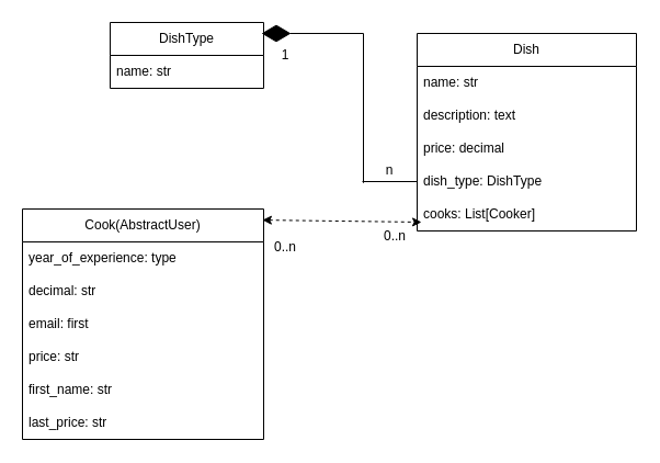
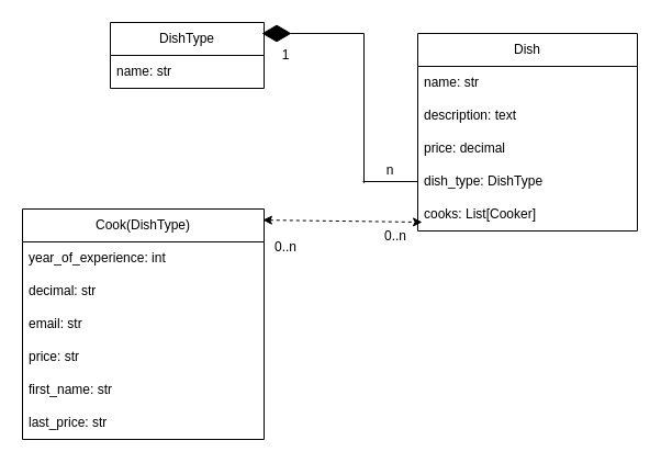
  <mxCell id="0" />
  <mxCell id="1" parent="0" />
  <mxCell id="2" value="DishType" style="swimlane;fontStyle=0;childLayout=stackLayout;horizontal=1;startSize=30;horizontalStack=0;resizeParent=1;resizeParentMax=0;resizeLast=0;collapsible=1;marginBottom=0;whiteSpace=wrap;html=1;" vertex="1" parent="1"><mxGeometry x="100" y="20" width="140" height="60" as="geometry" /></mxCell>
  <mxCell id="3" value="name: str" style="text;strokeColor=none;fillColor=none;align=left;verticalAlign=middle;spacingLeft=4;spacingRight=4;overflow=hidden;points=[[0,0.5],[1,0.5]];portConstraint=eastwest;rotatable=0;whiteSpace=wrap;html=1;" vertex="1" parent="2"><mxGeometry y="30" width="140" height="30" as="geometry" /></mxCell>
  <mxCell id="4" value="Dish" style="swimlane;fontStyle=0;childLayout=stackLayout;horizontal=1;startSize=30;horizontalStack=0;resizeParent=1;resizeParentMax=0;resizeLast=0;collapsible=1;marginBottom=0;whiteSpace=wrap;html=1;" vertex="1" parent="1"><mxGeometry x="380" y="30" width="200" height="180" as="geometry"><mxRectangle x="440" y="30" width="60" height="30" as="alternateBounds" /></mxGeometry></mxCell>
  <mxCell id="5" value="name: str&lt;span style=&quot;white-space: pre;&quot;&gt;&#09;&lt;/span&gt;" style="text;strokeColor=none;fillColor=none;align=left;verticalAlign=middle;spacingLeft=4;spacingRight=4;overflow=hidden;points=[[0,0.5],[1,0.5]];portConstraint=eastwest;rotatable=0;whiteSpace=wrap;html=1;" vertex="1" parent="4"><mxGeometry y="30" width="200" height="30" as="geometry" /></mxCell>
  <mxCell id="6" value="description: text" style="text;strokeColor=none;fillColor=none;align=left;verticalAlign=middle;spacingLeft=4;spacingRight=4;overflow=hidden;points=[[0,0.5],[1,0.5]];portConstraint=eastwest;rotatable=0;whiteSpace=wrap;html=1;" vertex="1" parent="4"><mxGeometry y="60" width="200" height="30" as="geometry" /></mxCell>
  <mxCell id="7" value="price: decimal" style="text;strokeColor=none;fillColor=none;align=left;verticalAlign=middle;spacingLeft=4;spacingRight=4;overflow=hidden;points=[[0,0.5],[1,0.5]];portConstraint=eastwest;rotatable=0;whiteSpace=wrap;html=1;" vertex="1" parent="4"><mxGeometry y="90" width="200" height="30" as="geometry" /></mxCell>
  <mxCell id="8" value="dish_type: DishType" style="text;strokeColor=none;fillColor=none;align=left;verticalAlign=middle;spacingLeft=4;spacingRight=4;overflow=hidden;points=[[0,0.5],[1,0.5]];portConstraint=eastwest;rotatable=0;whiteSpace=wrap;html=1;" vertex="1" parent="4"><mxGeometry y="120" width="200" height="30" as="geometry" /></mxCell>
  <mxCell id="9" value="cooks: List[Cooker]" style="text;strokeColor=none;fillColor=none;align=left;verticalAlign=middle;spacingLeft=4;spacingRight=4;overflow=hidden;points=[[0,0.5],[1,0.5]];portConstraint=eastwest;rotatable=0;whiteSpace=wrap;html=1;" vertex="1" parent="4"><mxGeometry y="150" width="200" height="30" as="geometry" /></mxCell>
- <mxCell id="10" value="Cook(AbstractUser)" style="swimlane;fontStyle=0;childLayout=stackLayout;horizontal=1;startSize=30;horizontalStack=0;resizeParent=1;resizeParentMax=0;resizeLast=0;collapsible=1;marginBottom=0;whiteSpace=wrap;html=1;" vertex="1" parent="1"><mxGeometry x="20" y="190" width="220" height="210" as="geometry" /></mxCell>
- <mxCell id="11" value="year_of_experience: type" style="text;strokeColor=none;fillColor=none;align=left;verticalAlign=middle;spacingLeft=4;spacingRight=4;overflow=hidden;points=[[0,0.5],[1,0.5]];portConstraint=eastwest;rotatable=0;whiteSpace=wrap;html=1;" vertex="1" parent="10"><mxGeometry y="30" width="220" height="30" as="geometry" /></mxCell>
+ <mxCell id="10" value="Cook(DishType)" style="swimlane;fontStyle=0;childLayout=stackLayout;horizontal=1;startSize=30;horizontalStack=0;resizeParent=1;resizeParentMax=0;resizeLast=0;collapsible=1;marginBottom=0;whiteSpace=wrap;html=1;" vertex="1" parent="1"><mxGeometry x="20" y="190" width="220" height="210" as="geometry" /></mxCell>
+ <mxCell id="11" value="year_of_experience: int" style="text;strokeColor=none;fillColor=none;align=left;verticalAlign=middle;spacingLeft=4;spacingRight=4;overflow=hidden;points=[[0,0.5],[1,0.5]];portConstraint=eastwest;rotatable=0;whiteSpace=wrap;html=1;" vertex="1" parent="10"><mxGeometry y="30" width="220" height="30" as="geometry" /></mxCell>
  <mxCell id="12" value="decimal: str" style="text;strokeColor=none;fillColor=none;align=left;verticalAlign=middle;spacingLeft=4;spacingRight=4;overflow=hidden;points=[[0,0.5],[1,0.5]];portConstraint=eastwest;rotatable=0;whiteSpace=wrap;html=1;" vertex="1" parent="10"><mxGeometry y="60" width="220" height="30" as="geometry" /></mxCell>
- <mxCell id="13" value="email: first" style="text;strokeColor=none;fillColor=none;align=left;verticalAlign=middle;spacingLeft=4;spacingRight=4;overflow=hidden;points=[[0,0.5],[1,0.5]];portConstraint=eastwest;rotatable=0;whiteSpace=wrap;html=1;" vertex="1" parent="10"><mxGeometry y="90" width="220" height="30" as="geometry" /></mxCell>
+ <mxCell id="13" value="email: str" style="text;strokeColor=none;fillColor=none;align=left;verticalAlign=middle;spacingLeft=4;spacingRight=4;overflow=hidden;points=[[0,0.5],[1,0.5]];portConstraint=eastwest;rotatable=0;whiteSpace=wrap;html=1;" vertex="1" parent="10"><mxGeometry y="90" width="220" height="30" as="geometry" /></mxCell>
  <mxCell id="14" value="price: str" style="text;strokeColor=none;fillColor=none;align=left;verticalAlign=middle;spacingLeft=4;spacingRight=4;overflow=hidden;points=[[0,0.5],[1,0.5]];portConstraint=eastwest;rotatable=0;whiteSpace=wrap;html=1;" vertex="1" parent="10"><mxGeometry y="120" width="220" height="30" as="geometry" /></mxCell>
  <mxCell id="15" value="first_name: str" style="text;strokeColor=none;fillColor=none;align=left;verticalAlign=middle;spacingLeft=4;spacingRight=4;overflow=hidden;points=[[0,0.5],[1,0.5]];portConstraint=eastwest;rotatable=0;whiteSpace=wrap;html=1;" vertex="1" parent="10"><mxGeometry y="150" width="220" height="30" as="geometry" /></mxCell>
  <mxCell id="16" value="last_price: str" style="text;strokeColor=none;fillColor=none;align=left;verticalAlign=middle;spacingLeft=4;spacingRight=4;overflow=hidden;points=[[0,0.5],[1,0.5]];portConstraint=eastwest;rotatable=0;whiteSpace=wrap;html=1;" vertex="1" parent="10"><mxGeometry y="180" width="220" height="30" as="geometry" /></mxCell>
  <mxCell id="17" value="" style="endArrow=classic;startArrow=classic;html=1;rounded=0;exitX=0.995;exitY=0.048;exitDx=0;exitDy=0;exitPerimeter=0;entryX=0.02;entryY=0.733;entryDx=0;entryDy=0;entryPerimeter=0;dashed=1;" edge="1" parent="1" source="10" target="9"><mxGeometry width="50" height="50" relative="1" as="geometry"><mxPoint x="250" y="210" as="sourcePoint" /><mxPoint x="300" y="160" as="targetPoint" /><Array as="points" /></mxGeometry></mxCell>
  <mxCell id="18" value="0..n" style="text;strokeColor=none;align=center;fillColor=none;html=1;verticalAlign=middle;whiteSpace=wrap;rounded=0;" vertex="1" parent="1"><mxGeometry x="230" y="210" width="60" height="30" as="geometry" /></mxCell>
  <mxCell id="19" value="0..n" style="text;strokeColor=none;align=center;fillColor=none;html=1;verticalAlign=middle;whiteSpace=wrap;rounded=0;" vertex="1" parent="1"><mxGeometry x="330" y="200" width="60" height="30" as="geometry" /></mxCell>
  <mxCell id="20" value="" style="endArrow=diamondThin;endFill=1;endSize=24;html=1;rounded=0;entryX=1;entryY=0.5;entryDx=0;entryDy=0;exitX=0.02;exitY=0.625;exitDx=0;exitDy=0;exitPerimeter=0;" edge="1" parent="1" source="21"><mxGeometry width="160" relative="1" as="geometry"><mxPoint x="330" y="162" as="sourcePoint" /><mxPoint x="238" y="30" as="targetPoint" /><Array as="points"><mxPoint x="331" y="30" /></Array></mxGeometry></mxCell>
  <mxCell id="21" value="" style="line;strokeWidth=1;fillColor=none;align=left;verticalAlign=middle;spacingTop=-1;spacingLeft=3;spacingRight=3;rotatable=0;labelPosition=right;points=[];portConstraint=eastwest;strokeColor=inherit;" vertex="1" parent="1"><mxGeometry x="330" y="160" width="50" height="10" as="geometry" /></mxCell>
  <mxCell id="22" value="n" style="text;strokeColor=none;align=center;fillColor=none;html=1;verticalAlign=middle;whiteSpace=wrap;rounded=0;" vertex="1" parent="1"><mxGeometry x="325" y="140" width="60" height="30" as="geometry" /></mxCell>
  <mxCell id="23" value="1" style="text;strokeColor=none;align=center;fillColor=none;html=1;verticalAlign=middle;whiteSpace=wrap;rounded=0;" vertex="1" parent="1"><mxGeometry x="230" y="35" width="60" height="30" as="geometry" /></mxCell>
